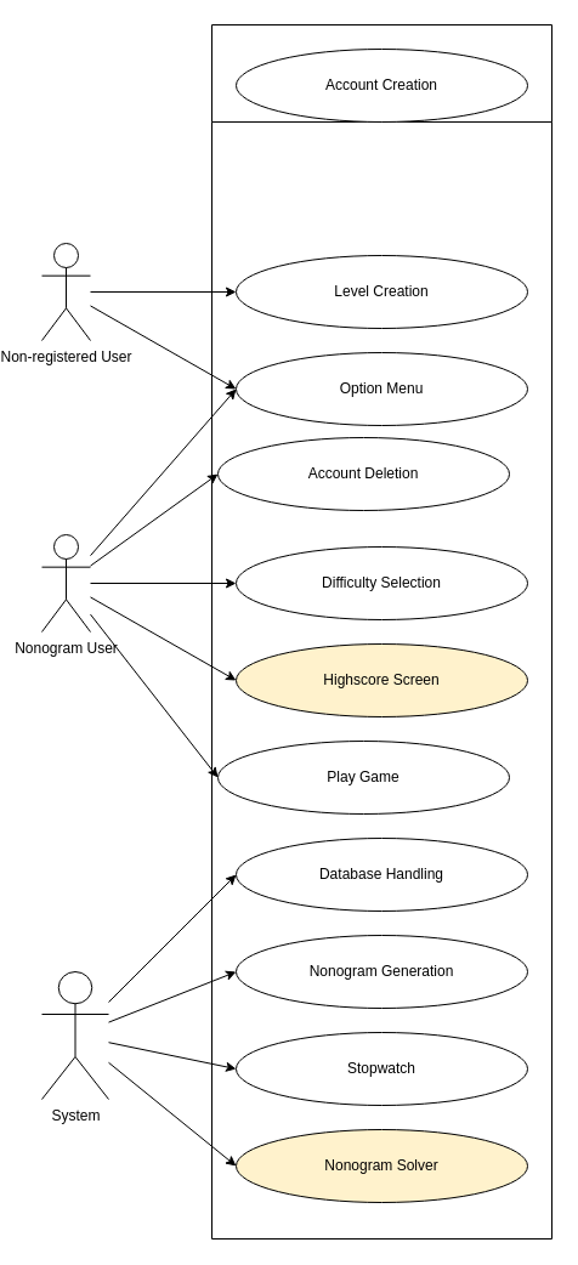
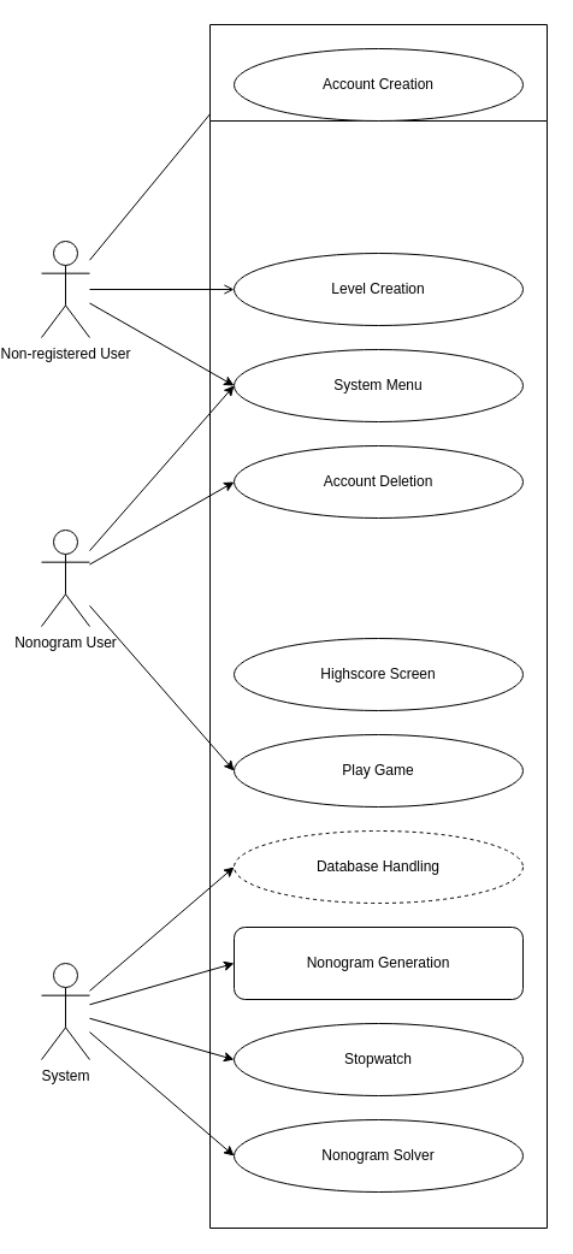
  <mxCell id="0" />
  <mxCell id="1" parent="0" />
- <mxCell id="3" style="edgeStyle=none;html=1;entryX=0;entryY=0.5;entryDx=0;entryDy=0;" edge="1" parent="1" source="5" target="14"><mxGeometry relative="1" as="geometry" /></mxCell>
+ <mxCell id="2" style="edgeStyle=none;html=1;entryX=0;entryY=0.5;entryDx=0;entryDy=0;" edge="1" parent="1" source="5" target="13"><mxGeometry relative="1" as="geometry" /></mxCell>
+ <mxCell id="3" style="edgeStyle=none;html=1;entryX=0;entryY=0.5;entryDx=0;entryDy=0;endArrow=open;" edge="1" parent="1" source="5" target="14"><mxGeometry relative="1" as="geometry" /></mxCell>
  <mxCell id="4" style="edgeStyle=none;html=1;entryX=0;entryY=0.5;entryDx=0;entryDy=0;" edge="1" parent="1" source="5" target="17"><mxGeometry relative="1" as="geometry" /></mxCell>
  <mxCell id="5" value="Non-registered User" style="shape=umlActor;verticalLabelPosition=bottom;verticalAlign=top;html=1;outlineConnect=0;" vertex="1" parent="1"><mxGeometry x="20" y="200" width="40" height="80" as="geometry" /></mxCell>
  <mxCell id="6" style="edgeStyle=none;html=1;entryX=0;entryY=0.5;entryDx=0;entryDy=0;" edge="1" parent="1" source="11" target="17"><mxGeometry relative="1" as="geometry" /></mxCell>
  <mxCell id="7" style="edgeStyle=none;html=1;entryX=0;entryY=0.5;entryDx=0;entryDy=0;" edge="1" parent="1" source="11" target="18"><mxGeometry relative="1" as="geometry" /></mxCell>
- <mxCell id="8" style="edgeStyle=none;html=1;entryX=0;entryY=0.5;entryDx=0;entryDy=0;" edge="1" parent="1" source="11" target="19"><mxGeometry relative="1" as="geometry" /></mxCell>
- <mxCell id="9" style="edgeStyle=none;html=1;entryX=0;entryY=0.5;entryDx=0;entryDy=0;" edge="1" parent="1" source="11" target="20"><mxGeometry relative="1" as="geometry" /></mxCell>
  <mxCell id="10" style="edgeStyle=none;html=1;entryX=0;entryY=0.5;entryDx=0;entryDy=0;" edge="1" parent="1" source="11" target="21"><mxGeometry relative="1" as="geometry" /></mxCell>
  <mxCell id="11" value="Nonogram User" style="shape=umlActor;verticalLabelPosition=bottom;verticalAlign=top;html=1;outlineConnect=0;" vertex="1" parent="1"><mxGeometry x="20" y="440" width="40" height="80" as="geometry" /></mxCell>
  <mxCell id="12" value="Nonogram Database" style="swimlane;whiteSpace=wrap;html=1;startSize=80;" vertex="1" parent="1"><mxGeometry x="160" y="20" width="280" height="1000" as="geometry"><mxRectangle x="340" y="80" width="140" height="30" as="alternateBounds" /></mxGeometry></mxCell>
  <mxCell id="13" value="Account Creation" style="ellipse;whiteSpace=wrap;html=1;" vertex="1" parent="12"><mxGeometry x="20" y="20" width="240" height="60" as="geometry" /></mxCell>
  <mxCell id="14" value="Level Creation" style="ellipse;whiteSpace=wrap;html=1;" vertex="1" parent="12"><mxGeometry x="20" y="190" width="240" height="60" as="geometry" /></mxCell>
- <mxCell id="15" value="Nonogram Solver" style="ellipse;whiteSpace=wrap;html=1;fillColor=#fff2cc;" vertex="1" parent="12"><mxGeometry x="20" y="910" width="240" height="60" as="geometry" /></mxCell>
+ <mxCell id="15" value="Nonogram Solver" style="ellipse;whiteSpace=wrap;html=1;" vertex="1" parent="12"><mxGeometry x="20" y="910" width="240" height="60" as="geometry" /></mxCell>
  <mxCell id="16" value="Stopwatch" style="ellipse;whiteSpace=wrap;html=1;" vertex="1" parent="12"><mxGeometry x="20" y="830" width="240" height="60" as="geometry" /></mxCell>
- <mxCell id="17" value="Option Menu" style="ellipse;whiteSpace=wrap;html=1;" vertex="1" parent="12"><mxGeometry x="20" y="270" width="240" height="60" as="geometry" /></mxCell>
- <mxCell id="18" value="Account Deletion" style="ellipse;whiteSpace=wrap;html=1;" vertex="1" parent="12"><mxGeometry x="5" y="340" width="240" height="60" as="geometry" /></mxCell>
- <mxCell id="19" value="Difficulty Selection" style="ellipse;whiteSpace=wrap;html=1;" vertex="1" parent="12"><mxGeometry x="20" y="430" width="240" height="60" as="geometry" /></mxCell>
- <mxCell id="20" value="Highscore Screen" style="ellipse;whiteSpace=wrap;html=1;fillColor=#fff2cc;" vertex="1" parent="12"><mxGeometry x="20" y="510" width="240" height="60" as="geometry" /></mxCell>
- <mxCell id="21" value="Play Game" style="ellipse;whiteSpace=wrap;html=1;" vertex="1" parent="12"><mxGeometry x="5" y="590" width="240" height="60" as="geometry" /></mxCell>
- <mxCell id="22" value="Database Handling" style="ellipse;whiteSpace=wrap;html=1;" vertex="1" parent="12"><mxGeometry x="20" y="670" width="240" height="60" as="geometry" /></mxCell>
- <mxCell id="23" value="Nonogram Generation" style="ellipse;whiteSpace=wrap;html=1;" vertex="1" parent="12"><mxGeometry x="20" y="750" width="240" height="60" as="geometry" /></mxCell>
+ <mxCell id="17" value="System Menu" style="ellipse;whiteSpace=wrap;html=1;" vertex="1" parent="12"><mxGeometry x="20" y="270" width="240" height="60" as="geometry" /></mxCell>
+ <mxCell id="18" value="Account Deletion" style="ellipse;whiteSpace=wrap;html=1;" vertex="1" parent="12"><mxGeometry x="20" y="350" width="240" height="60" as="geometry" /></mxCell>
+ <mxCell id="20" value="Highscore Screen" style="ellipse;whiteSpace=wrap;html=1;" vertex="1" parent="12"><mxGeometry x="20" y="510" width="240" height="60" as="geometry" /></mxCell>
+ <mxCell id="21" value="Play Game" style="ellipse;whiteSpace=wrap;html=1;" vertex="1" parent="12"><mxGeometry x="20" y="590" width="240" height="60" as="geometry" /></mxCell>
+ <mxCell id="22" value="Database Handling" style="ellipse;whiteSpace=wrap;html=1;dashed=1;" vertex="1" parent="12"><mxGeometry x="20" y="670" width="240" height="60" as="geometry" /></mxCell>
+ <mxCell id="23" value="Nonogram Generation" style="whiteSpace=wrap;html=1;rounded=1;" vertex="1" parent="12"><mxGeometry x="20" y="750" width="240" height="60" as="geometry" /></mxCell>
  <mxCell id="24" style="edgeStyle=none;html=1;entryX=0;entryY=0.5;entryDx=0;entryDy=0;" edge="1" parent="1" source="28" target="15"><mxGeometry relative="1" as="geometry" /></mxCell>
  <mxCell id="25" style="edgeStyle=none;html=1;entryX=0;entryY=0.5;entryDx=0;entryDy=0;" edge="1" parent="1" source="28" target="16"><mxGeometry relative="1" as="geometry" /></mxCell>
  <mxCell id="26" style="edgeStyle=none;html=1;entryX=0;entryY=0.5;entryDx=0;entryDy=0;" edge="1" parent="1" source="28" target="23"><mxGeometry relative="1" as="geometry" /></mxCell>
  <mxCell id="27" style="edgeStyle=none;html=1;entryX=0;entryY=0.5;entryDx=0;entryDy=0;" edge="1" parent="1" source="28" target="22"><mxGeometry relative="1" as="geometry" /></mxCell>
- <mxCell id="28" value="System" style="shape=umlActor;verticalLabelPosition=bottom;verticalAlign=top;html=1;outlineConnect=0;" vertex="1" parent="1"><mxGeometry x="20" y="800" width="55" height="105" as="geometry" /></mxCell>
+ <mxCell id="28" value="System" style="shape=umlActor;verticalLabelPosition=bottom;verticalAlign=top;html=1;outlineConnect=0;" vertex="1" parent="1"><mxGeometry x="20" y="800" width="40" height="80" as="geometry" /></mxCell>
